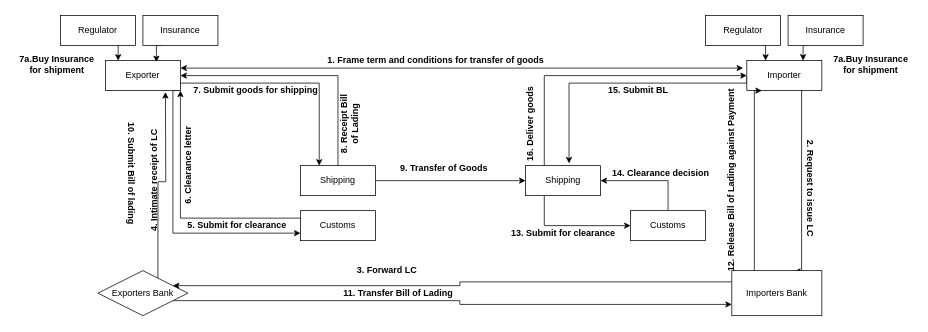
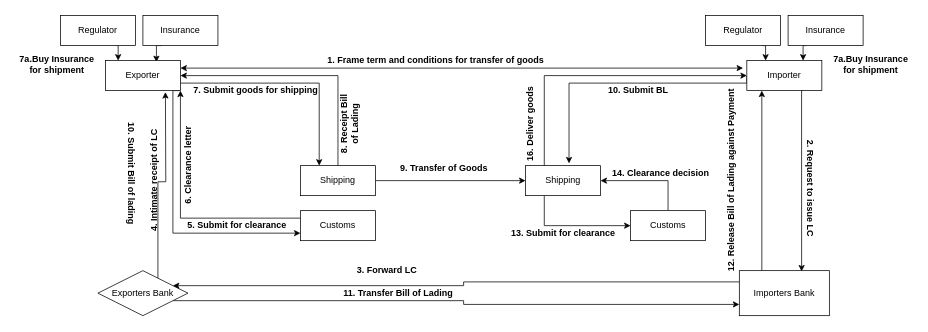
  <mxCell id="0" />
  <mxCell id="1" parent="0" />
  <mxCell id="2" style="edgeStyle=orthogonalEdgeStyle;rounded=0;orthogonalLoop=1;jettySize=auto;html=1;exitX=0.75;exitY=1;exitDx=0;exitDy=0;entryX=0.17;entryY=0;entryDx=0;entryDy=0;entryPerimeter=0;" edge="1" parent="1" source="3" target="12"><mxGeometry relative="1" as="geometry" /></mxCell>
  <mxCell id="3" value="Regulator" style="rounded=0;whiteSpace=wrap;html=1;" vertex="1" parent="1"><mxGeometry x="80" y="20" width="100" height="40" as="geometry" /></mxCell>
  <mxCell id="4" style="edgeStyle=orthogonalEdgeStyle;rounded=0;orthogonalLoop=1;jettySize=auto;html=1;exitX=0.25;exitY=1;exitDx=0;exitDy=0;entryX=0.68;entryY=0.05;entryDx=0;entryDy=0;entryPerimeter=0;" edge="1" parent="1" source="5" target="12"><mxGeometry relative="1" as="geometry" /></mxCell>
  <mxCell id="5" value="Insurance" style="rounded=0;whiteSpace=wrap;html=1;" vertex="1" parent="1"><mxGeometry x="190" y="20" width="100" height="40" as="geometry" /></mxCell>
  <mxCell id="6" style="edgeStyle=orthogonalEdgeStyle;rounded=0;orthogonalLoop=1;jettySize=auto;html=1;exitX=0.75;exitY=1;exitDx=0;exitDy=0;entryX=0.25;entryY=0;entryDx=0;entryDy=0;" edge="1" parent="1" source="7" target="15"><mxGeometry relative="1" as="geometry" /></mxCell>
  <mxCell id="7" value="Regulator" style="rounded=0;whiteSpace=wrap;html=1;" vertex="1" parent="1"><mxGeometry x="940" y="20" width="100" height="40" as="geometry" /></mxCell>
  <mxCell id="8" style="edgeStyle=orthogonalEdgeStyle;rounded=0;orthogonalLoop=1;jettySize=auto;html=1;exitX=0.25;exitY=1;exitDx=0;exitDy=0;entryX=0.75;entryY=0;entryDx=0;entryDy=0;" edge="1" parent="1" source="9" target="15"><mxGeometry relative="1" as="geometry" /></mxCell>
  <mxCell id="9" value="Insurance" style="rounded=0;whiteSpace=wrap;html=1;" vertex="1" parent="1"><mxGeometry x="1050" y="20" width="100" height="40" as="geometry" /></mxCell>
  <mxCell id="10" style="edgeStyle=orthogonalEdgeStyle;rounded=0;orthogonalLoop=1;jettySize=auto;html=1;exitX=1;exitY=1;exitDx=0;exitDy=0;entryX=0;entryY=0.75;entryDx=0;entryDy=0;" edge="1" parent="1" source="12" target="20"><mxGeometry relative="1" as="geometry"><Array as="points"><mxPoint x="230" y="120" /><mxPoint x="230" y="310" /></Array></mxGeometry></mxCell>
  <mxCell id="11" style="edgeStyle=orthogonalEdgeStyle;rounded=0;orthogonalLoop=1;jettySize=auto;html=1;exitX=1;exitY=0.75;exitDx=0;exitDy=0;entryX=0.25;entryY=0;entryDx=0;entryDy=0;" edge="1" parent="1" source="12" target="18"><mxGeometry relative="1" as="geometry" /></mxCell>
  <mxCell id="12" value="Exporter" style="rounded=0;whiteSpace=wrap;html=1;" vertex="1" parent="1"><mxGeometry x="140" y="80" width="100" height="40" as="geometry" /></mxCell>
  <mxCell id="13" style="edgeStyle=orthogonalEdgeStyle;rounded=0;orthogonalLoop=1;jettySize=auto;html=1;exitX=0.75;exitY=1;exitDx=0;exitDy=0;entryX=0.692;entryY=0.017;entryDx=0;entryDy=0;entryPerimeter=0;" edge="1" parent="1" source="15" target="33"><mxGeometry relative="1" as="geometry"><Array as="points"><mxPoint x="1068" y="120" /></Array></mxGeometry></mxCell>
  <mxCell id="14" style="edgeStyle=orthogonalEdgeStyle;rounded=0;orthogonalLoop=1;jettySize=auto;html=1;exitX=0;exitY=0.5;exitDx=0;exitDy=0;entryX=0.58;entryY=-0.075;entryDx=0;entryDy=0;entryPerimeter=0;" edge="1" parent="1" source="15" target="23"><mxGeometry relative="1" as="geometry"><Array as="points"><mxPoint x="995" y="110" /><mxPoint x="758" y="110" /></Array></mxGeometry></mxCell>
  <mxCell id="15" value="Importer" style="rounded=0;whiteSpace=wrap;html=1;" vertex="1" parent="1"><mxGeometry x="995" y="80" width="100" height="40" as="geometry" /></mxCell>
  <mxCell id="16" style="edgeStyle=orthogonalEdgeStyle;rounded=0;orthogonalLoop=1;jettySize=auto;html=1;exitX=0.5;exitY=0;exitDx=0;exitDy=0;entryX=1;entryY=0.5;entryDx=0;entryDy=0;" edge="1" parent="1" source="18" target="12"><mxGeometry relative="1" as="geometry" /></mxCell>
  <mxCell id="17" style="edgeStyle=orthogonalEdgeStyle;rounded=0;orthogonalLoop=1;jettySize=auto;html=1;exitX=1;exitY=0.5;exitDx=0;exitDy=0;entryX=0;entryY=0.5;entryDx=0;entryDy=0;" edge="1" parent="1" source="18" target="23"><mxGeometry relative="1" as="geometry" /></mxCell>
  <mxCell id="18" value="Shipping" style="rounded=0;whiteSpace=wrap;html=1;" vertex="1" parent="1"><mxGeometry x="400" y="220" width="100" height="40" as="geometry" /></mxCell>
  <mxCell id="19" style="edgeStyle=orthogonalEdgeStyle;rounded=0;orthogonalLoop=1;jettySize=auto;html=1;exitX=0;exitY=0.25;exitDx=0;exitDy=0;" edge="1" parent="1" source="20"><mxGeometry relative="1" as="geometry"><mxPoint x="240" y="120" as="targetPoint" /><Array as="points"><mxPoint x="240" y="290" /><mxPoint x="240" y="120" /></Array></mxGeometry></mxCell>
  <mxCell id="20" value="Customs" style="rounded=0;whiteSpace=wrap;html=1;" vertex="1" parent="1"><mxGeometry x="400" y="280" width="100" height="40" as="geometry" /></mxCell>
  <mxCell id="21" style="edgeStyle=orthogonalEdgeStyle;rounded=0;orthogonalLoop=1;jettySize=auto;html=1;exitX=0.25;exitY=1;exitDx=0;exitDy=0;entryX=0;entryY=0.5;entryDx=0;entryDy=0;" edge="1" parent="1" source="23" target="25"><mxGeometry relative="1" as="geometry" /></mxCell>
  <mxCell id="22" style="edgeStyle=orthogonalEdgeStyle;rounded=0;orthogonalLoop=1;jettySize=auto;html=1;exitX=0.25;exitY=0;exitDx=0;exitDy=0;entryX=0;entryY=0.5;entryDx=0;entryDy=0;" edge="1" parent="1" source="23" target="15"><mxGeometry relative="1" as="geometry" /></mxCell>
  <mxCell id="23" value="Shipping" style="rounded=0;whiteSpace=wrap;html=1;" vertex="1" parent="1"><mxGeometry x="700" y="220" width="100" height="40" as="geometry" /></mxCell>
  <mxCell id="24" style="edgeStyle=orthogonalEdgeStyle;rounded=0;orthogonalLoop=1;jettySize=auto;html=1;exitX=0.5;exitY=0;exitDx=0;exitDy=0;entryX=1;entryY=0.5;entryDx=0;entryDy=0;" edge="1" parent="1" source="25" target="23"><mxGeometry relative="1" as="geometry" /></mxCell>
  <mxCell id="25" value="Customs" style="rounded=0;whiteSpace=wrap;html=1;" vertex="1" parent="1"><mxGeometry x="840" y="280" width="100" height="40" as="geometry" /></mxCell>
  <mxCell id="26" value="" style="endArrow=classic;startArrow=classic;html=1;exitX=1;exitY=0.25;exitDx=0;exitDy=0;" edge="1" parent="1" source="12"><mxGeometry width="50" height="50" relative="1" as="geometry"><mxPoint x="440" y="320" as="sourcePoint" /><mxPoint x="990" y="90" as="targetPoint" /></mxGeometry></mxCell>
  <mxCell id="27" value="&lt;b&gt;1. Frame term and conditions for transfer of goods&lt;/b&gt;" style="text;html=1;align=center;verticalAlign=middle;resizable=0;points=[];autosize=1;" vertex="1" parent="1"><mxGeometry x="425" y="70" width="310" height="20" as="geometry" /></mxCell>
  <mxCell id="28" style="edgeStyle=orthogonalEdgeStyle;rounded=0;orthogonalLoop=1;jettySize=auto;html=1;exitX=0.75;exitY=0;exitDx=0;exitDy=0;" edge="1" parent="1" source="30"><mxGeometry relative="1" as="geometry"><mxPoint x="220" y="122" as="targetPoint" /></mxGeometry></mxCell>
  <mxCell id="29" style="edgeStyle=orthogonalEdgeStyle;rounded=0;orthogonalLoop=1;jettySize=auto;html=1;exitX=1;exitY=0.75;exitDx=0;exitDy=0;entryX=0;entryY=0.75;entryDx=0;entryDy=0;" edge="1" parent="1" source="30" target="33"><mxGeometry relative="1" as="geometry" /></mxCell>
  <mxCell id="30" value="Exporters Bank" style="rhombus;whiteSpace=wrap;html=1;" vertex="1" parent="1"><mxGeometry x="130" y="360" width="120" height="60" as="geometry" /></mxCell>
  <mxCell id="31" style="edgeStyle=orthogonalEdgeStyle;rounded=0;orthogonalLoop=1;jettySize=auto;html=1;exitX=0;exitY=0.25;exitDx=0;exitDy=0;entryX=1;entryY=0.25;entryDx=0;entryDy=0;" edge="1" parent="1" source="33" target="30"><mxGeometry relative="1" as="geometry" /></mxCell>
  <mxCell id="32" style="edgeStyle=orthogonalEdgeStyle;rounded=0;orthogonalLoop=1;jettySize=auto;html=1;exitX=0.25;exitY=0;exitDx=0;exitDy=0;" edge="1" parent="1" source="33"><mxGeometry relative="1" as="geometry"><mxPoint x="1015" y="120" as="targetPoint" /><Array as="points"><mxPoint x="1015" y="120" /></Array></mxGeometry></mxCell>
- <mxCell id="33" value="Importers Bank" style="rounded=0;whiteSpace=wrap;html=1;" vertex="1" parent="1"><mxGeometry x="975" y="360" width="120" height="60" as="geometry" /></mxCell>
+ <mxCell id="33" value="Importers Bank" style="rounded=0;whiteSpace=wrap;html=1;" vertex="1" parent="1"><mxGeometry x="985" y="360" width="120" height="60" as="geometry" /></mxCell>
  <mxCell id="34" value="&lt;b&gt;2. Request to issue LC&lt;/b&gt;" style="text;html=1;align=center;verticalAlign=middle;resizable=0;points=[];autosize=1;rotation=90;" vertex="1" parent="1"><mxGeometry x="1010" y="240" width="140" height="20" as="geometry" /></mxCell>
  <mxCell id="35" value="&lt;b&gt;3. Forward LC&lt;br&gt;&lt;/b&gt;" style="text;html=1;align=center;verticalAlign=middle;resizable=0;points=[];autosize=1;" vertex="1" parent="1"><mxGeometry x="465" y="350" width="100" height="20" as="geometry" /></mxCell>
  <mxCell id="36" value="&lt;b&gt;4. Intimate receipt of LC&lt;br&gt;&lt;/b&gt;" style="text;html=1;align=center;verticalAlign=middle;resizable=0;points=[];autosize=1;rotation=-90;" vertex="1" parent="1"><mxGeometry x="130" y="230" width="150" height="20" as="geometry" /></mxCell>
  <mxCell id="37" value="&lt;b&gt;5. Submit for clearance&lt;br&gt;&lt;/b&gt;" style="text;html=1;align=center;verticalAlign=middle;resizable=0;points=[];autosize=1;" vertex="1" parent="1"><mxGeometry x="240" y="290" width="150" height="20" as="geometry" /></mxCell>
  <mxCell id="38" value="&lt;b&gt;6. Clearance letter&lt;br&gt;&lt;/b&gt;" style="text;html=1;align=center;verticalAlign=middle;resizable=0;points=[];autosize=1;rotation=-90;" vertex="1" parent="1"><mxGeometry x="190" y="210" width="120" height="20" as="geometry" /></mxCell>
  <mxCell id="39" value="&lt;b&gt;7. Submit goods for shipping&lt;br&gt;&lt;/b&gt;" style="text;html=1;align=center;verticalAlign=middle;resizable=0;points=[];autosize=1;" vertex="1" parent="1"><mxGeometry x="250" y="110" width="180" height="20" as="geometry" /></mxCell>
  <mxCell id="40" value="&lt;div&gt;&lt;b&gt;8. Receipt Bill&lt;/b&gt;&lt;/div&gt;&lt;div&gt;&lt;b&gt; of Lading&lt;/b&gt;&lt;/div&gt;" style="text;html=1;align=center;verticalAlign=middle;resizable=0;points=[];autosize=1;rotation=-90;" vertex="1" parent="1"><mxGeometry x="420" y="150" width="90" height="30" as="geometry" /></mxCell>
  <mxCell id="41" value="&lt;b&gt;9. Transfer of Goods&lt;br&gt;&lt;/b&gt;" style="text;html=1;align=center;verticalAlign=middle;resizable=0;points=[];autosize=1;" vertex="1" parent="1"><mxGeometry x="526" y="213" width="130" height="20" as="geometry" /></mxCell>
  <mxCell id="42" value="&lt;b&gt;13. Submit for clearance&lt;br&gt;&lt;/b&gt;" style="text;html=1;align=center;verticalAlign=middle;resizable=0;points=[];autosize=1;" vertex="1" parent="1"><mxGeometry x="675" y="300" width="150" height="20" as="geometry" /></mxCell>
  <mxCell id="43" value="&lt;b&gt;10. Submit Bill of lading&lt;br&gt;&lt;/b&gt;" style="text;html=1;align=center;verticalAlign=middle;resizable=0;points=[];autosize=1;rotation=90;" vertex="1" parent="1"><mxGeometry x="100" y="220" width="150" height="20" as="geometry" /></mxCell>
  <mxCell id="44" value="&lt;b&gt;11. Transfer Bill of Lading&lt;br&gt;&lt;/b&gt;" style="text;html=1;align=center;verticalAlign=middle;resizable=0;points=[];autosize=1;" vertex="1" parent="1"><mxGeometry x="450" y="380" width="160" height="20" as="geometry" /></mxCell>
  <mxCell id="45" value="&lt;b&gt;12. Release Bill of Lading against Payment&lt;br&gt;&lt;/b&gt;" style="text;html=1;align=center;verticalAlign=middle;resizable=0;points=[];autosize=1;rotation=-90;" vertex="1" parent="1"><mxGeometry x="845" y="230" width="260" height="20" as="geometry" /></mxCell>
  <mxCell id="46" value="&lt;b&gt;14. Clearance decision&lt;br&gt;&lt;/b&gt;" style="text;html=1;align=center;verticalAlign=middle;resizable=0;points=[];autosize=1;" vertex="1" parent="1"><mxGeometry x="810" y="220" width="140" height="20" as="geometry" /></mxCell>
- <mxCell id="47" value="&lt;b&gt;15. Submit BL &lt;br&gt;&lt;/b&gt;" style="text;html=1;align=center;verticalAlign=middle;resizable=0;points=[];autosize=1;" vertex="1" parent="1"><mxGeometry x="800" y="110" width="100" height="20" as="geometry" /></mxCell>
+ <mxCell id="47" value="&lt;b&gt;10. Submit BL &lt;br&gt;&lt;/b&gt;" style="text;html=1;align=center;verticalAlign=middle;resizable=0;points=[];autosize=1;" vertex="1" parent="1"><mxGeometry x="800" y="110" width="100" height="20" as="geometry" /></mxCell>
  <mxCell id="48" value="&lt;b&gt;16. Deliver goods&lt;br&gt;&lt;/b&gt;" style="text;html=1;align=center;verticalAlign=middle;resizable=0;points=[];autosize=1;rotation=-90;" vertex="1" parent="1"><mxGeometry x="647" y="155" width="120" height="20" as="geometry" /></mxCell>
  <mxCell id="49" value="&lt;div&gt;&lt;b&gt;7a.Buy Insurance&lt;/b&gt;&lt;/div&gt;&lt;div&gt;&lt;b&gt; for shipment&lt;/b&gt;&lt;/div&gt;" style="text;html=1;align=center;verticalAlign=middle;resizable=0;points=[];autosize=1;" vertex="1" parent="1"><mxGeometry x="20" y="70" width="110" height="30" as="geometry" /></mxCell>
  <mxCell id="50" value="&lt;div&gt;&lt;b&gt;7a.Buy Insurance&lt;/b&gt;&lt;/div&gt;&lt;div&gt;&lt;b&gt; for shipment&lt;/b&gt;&lt;/div&gt;" style="text;html=1;align=center;verticalAlign=middle;resizable=0;points=[];autosize=1;" vertex="1" parent="1"><mxGeometry x="1105" y="70" width="110" height="30" as="geometry" /></mxCell>
